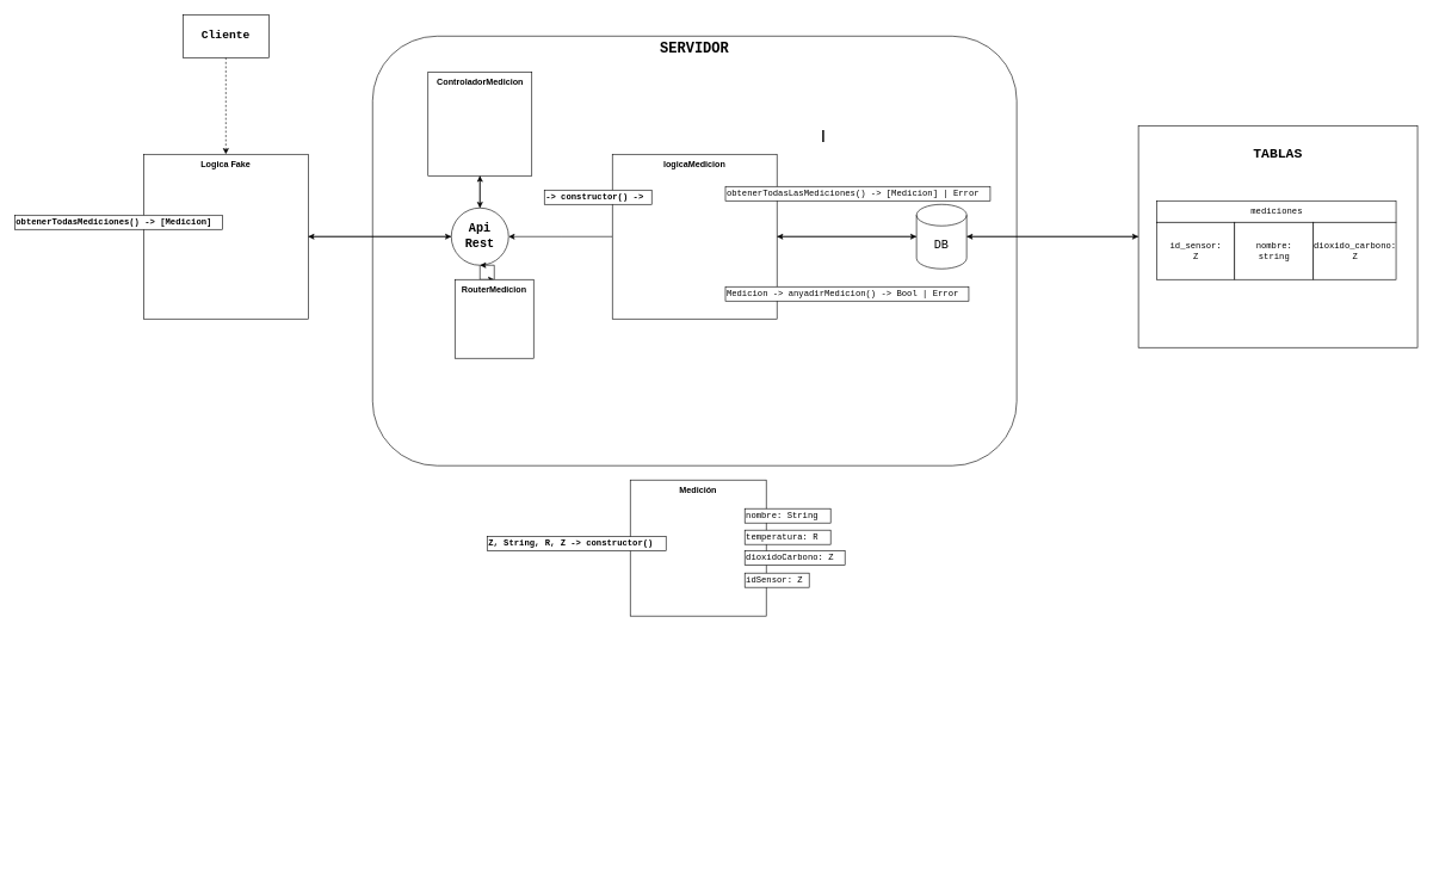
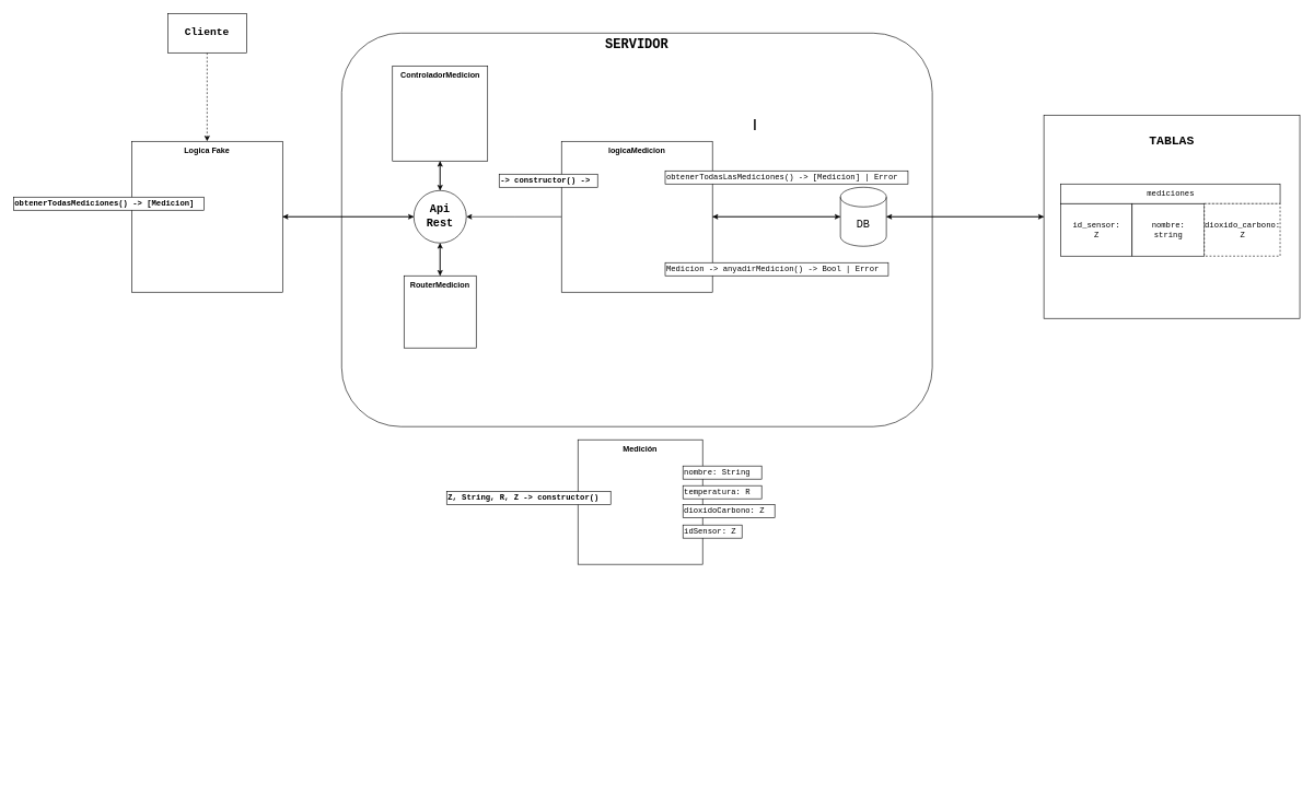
  <mxCell id="0" />
  <mxCell id="1" parent="0" />
  <mxCell id="2" value="&lt;font style=&quot;font-size: 19px&quot;&gt;&lt;b&gt;TABLAS&lt;br&gt;&lt;/b&gt;&lt;/font&gt;&lt;br&gt;&lt;br&gt;&lt;br&gt;&lt;br&gt;&lt;br&gt;&lt;br&gt;&lt;br&gt;&lt;br&gt;&lt;br&gt;&lt;br&gt;&lt;br&gt;&lt;br&gt;&lt;br&gt;&lt;br&gt;&lt;br&gt;&lt;br&gt;" style="rounded=0;whiteSpace=wrap;html=1;fontFamily=Courier New;" vertex="1" parent="1"><mxGeometry x="1590" y="175" width="390" height="310" as="geometry" /></mxCell>
  <mxCell id="3" value="SERVIDOR" style="rounded=1;whiteSpace=wrap;html=1;fontFamily=Courier New;fontSize=20;align=center;verticalAlign=top;fontStyle=1" vertex="1" parent="1"><mxGeometry x="520" y="50" width="900" height="600" as="geometry" /></mxCell>
  <mxCell id="4" style="edgeStyle=orthogonalEdgeStyle;rounded=0;orthogonalLoop=1;jettySize=auto;html=1;fontFamily=Courier New;fontSize=19;dashed=1;" edge="1" parent="1" source="5" target="7"><mxGeometry relative="1" as="geometry" /></mxCell>
  <mxCell id="5" value="&lt;font face=&quot;Courier New&quot;&gt;&lt;b style=&quot;font-size: 16px&quot;&gt;Cliente&lt;/b&gt;&lt;/font&gt;" style="rounded=0;whiteSpace=wrap;html=1;" vertex="1" parent="1"><mxGeometry x="255" y="20" width="120" height="60" as="geometry" /></mxCell>
  <mxCell id="6" style="edgeStyle=orthogonalEdgeStyle;rounded=0;orthogonalLoop=1;jettySize=auto;html=1;fontFamily=Courier New;fontSize=17;" edge="1" parent="1" source="7" target="12"><mxGeometry relative="1" as="geometry" /></mxCell>
  <mxCell id="7" value="Logica Fake" style="whiteSpace=wrap;html=1;aspect=fixed;verticalAlign=top;fontStyle=1" vertex="1" parent="1"><mxGeometry x="200" y="215" width="230" height="230" as="geometry" /></mxCell>
  <mxCell id="8" value="obtenerTodasMediciones() -&amp;gt; [Medicion]" style="rounded=0;whiteSpace=wrap;html=1;fontFamily=Courier New;align=left;verticalAlign=middle;fontStyle=1;autosize=1;" vertex="1" parent="1"><mxGeometry x="20" y="300" width="290" height="20" as="geometry" /></mxCell>
  <mxCell id="9" style="edgeStyle=orthogonalEdgeStyle;rounded=0;orthogonalLoop=1;jettySize=auto;html=1;fontFamily=Courier New;fontSize=17;" edge="1" parent="1" source="12" target="7"><mxGeometry relative="1" as="geometry" /></mxCell>
  <mxCell id="10" style="edgeStyle=orthogonalEdgeStyle;rounded=0;orthogonalLoop=1;jettySize=auto;html=1;entryX=0.5;entryY=0;entryDx=0;entryDy=0;fontFamily=Courier New;fontSize=19;" edge="1" parent="1" source="12" target="33"><mxGeometry relative="1" as="geometry" /></mxCell>
  <mxCell id="11" style="edgeStyle=orthogonalEdgeStyle;rounded=0;orthogonalLoop=1;jettySize=auto;html=1;entryX=0.5;entryY=1;entryDx=0;entryDy=0;fontFamily=Courier New;fontSize=19;" edge="1" parent="1" source="12" target="38"><mxGeometry relative="1" as="geometry" /></mxCell>
  <mxCell id="12" value="Api Rest" style="ellipse;whiteSpace=wrap;html=1;aspect=fixed;fontFamily=Courier New;fontSize=17;align=center;verticalAlign=middle;fontStyle=1" vertex="1" parent="1"><mxGeometry x="630" y="290" width="80" height="80" as="geometry" /></mxCell>
  <mxCell id="13" style="edgeStyle=orthogonalEdgeStyle;rounded=0;orthogonalLoop=1;jettySize=auto;html=1;entryX=0;entryY=0.5;entryDx=0;entryDy=0;entryPerimeter=0;fontFamily=Courier New;fontSize=17;" edge="1" parent="1" source="15" target="18"><mxGeometry relative="1" as="geometry" /></mxCell>
  <mxCell id="14" style="edgeStyle=orthogonalEdgeStyle;rounded=0;orthogonalLoop=1;jettySize=auto;html=1;fontFamily=Courier New;fontSize=17;" edge="1" parent="1" source="15"><mxGeometry relative="1" as="geometry"><mxPoint x="710" y="330" as="targetPoint" /></mxGeometry></mxCell>
  <mxCell id="15" value="logicaMedicion" style="whiteSpace=wrap;html=1;aspect=fixed;verticalAlign=top;fontStyle=1" vertex="1" parent="1"><mxGeometry x="855" y="215" width="230" height="230" as="geometry" /></mxCell>
  <mxCell id="16" style="edgeStyle=orthogonalEdgeStyle;rounded=0;orthogonalLoop=1;jettySize=auto;html=1;entryX=1;entryY=0.5;entryDx=0;entryDy=0;fontFamily=Courier New;fontSize=17;" edge="1" parent="1" source="18" target="15"><mxGeometry relative="1" as="geometry" /></mxCell>
  <mxCell id="17" style="edgeStyle=orthogonalEdgeStyle;rounded=0;orthogonalLoop=1;jettySize=auto;html=1;entryX=0;entryY=0.5;entryDx=0;entryDy=0;fontFamily=Courier New;fontSize=19;" edge="1" parent="1" source="18" target="2"><mxGeometry relative="1" as="geometry" /></mxCell>
  <mxCell id="18" value="DB" style="shape=cylinder3;whiteSpace=wrap;html=1;boundedLbl=1;backgroundOutline=1;size=15;fontFamily=Courier New;fontSize=17;align=center;verticalAlign=middle;" vertex="1" parent="1"><mxGeometry x="1280" y="285" width="70" height="90" as="geometry" /></mxCell>
  <mxCell id="19" value="|" style="text;html=1;strokeColor=none;fillColor=none;align=center;verticalAlign=middle;whiteSpace=wrap;rounded=0;fontFamily=Courier New;fontStyle=1;fontSize=19;" vertex="1" parent="1"><mxGeometry x="1130" y="180" width="40" height="20" as="geometry" /></mxCell>
  <mxCell id="20" value="Medición&lt;br&gt;" style="whiteSpace=wrap;html=1;aspect=fixed;verticalAlign=top;fontStyle=1" vertex="1" parent="1"><mxGeometry x="880" y="670" width="190" height="190" as="geometry" /></mxCell>
  <mxCell id="21" value="Z, String, R, Z -&amp;gt; constructor()" style="rounded=0;whiteSpace=wrap;html=1;fontFamily=Courier New;align=left;verticalAlign=middle;fontStyle=1;autosize=1;" vertex="1" parent="1"><mxGeometry x="680" y="749" width="250" height="20" as="geometry" /></mxCell>
  <mxCell id="22" style="edgeStyle=orthogonalEdgeStyle;rounded=0;orthogonalLoop=1;jettySize=auto;html=1;exitX=0.5;exitY=1;exitDx=0;exitDy=0;fontFamily=Courier New;" edge="1" parent="1"><mxGeometry relative="1" as="geometry"><mxPoint x="403.75" y="1210" as="sourcePoint" /><mxPoint x="403.75" y="1210" as="targetPoint" /></mxGeometry></mxCell>
  <mxCell id="23" value="mediciones" style="rounded=0;whiteSpace=wrap;html=1;fontFamily=Courier New;" vertex="1" parent="1"><mxGeometry x="1615.5" y="280" width="334.5" height="30" as="geometry" /></mxCell>
  <mxCell id="24" value="id_sensor:&lt;br&gt;Z" style="rounded=0;whiteSpace=wrap;html=1;fontFamily=Courier New;" vertex="1" parent="1"><mxGeometry x="1615.5" y="310" width="109" height="80" as="geometry" /></mxCell>
  <mxCell id="25" value="nombre:&lt;br&gt;string" style="rounded=0;whiteSpace=wrap;html=1;fontFamily=Courier New;" vertex="1" parent="1"><mxGeometry x="1724.5" y="310" width="110" height="80" as="geometry" /></mxCell>
- <mxCell id="26" value="dioxido_carbono:&lt;br&gt;Z" style="rounded=0;whiteSpace=wrap;html=1;fontFamily=Courier New;" vertex="1" parent="1"><mxGeometry x="1834.5" y="310" width="115.5" height="80" as="geometry" /></mxCell>
+ <mxCell id="26" value="dioxido_carbono:&lt;br&gt;Z" style="rounded=0;whiteSpace=wrap;html=1;fontFamily=Courier New;dashed=1;" vertex="1" parent="1"><mxGeometry x="1834.5" y="310" width="115.5" height="80" as="geometry" /></mxCell>
  <mxCell id="27" style="edgeStyle=orthogonalEdgeStyle;rounded=0;orthogonalLoop=1;jettySize=auto;html=1;entryX=1;entryY=0.5;entryDx=0;entryDy=0;entryPerimeter=0;fontFamily=Courier New;fontSize=19;" edge="1" parent="1" source="2" target="18"><mxGeometry relative="1" as="geometry" /></mxCell>
  <mxCell id="28" value="&lt;span style=&quot;font-weight: 400 ; text-align: center&quot;&gt;nombre: String&lt;/span&gt;" style="rounded=0;whiteSpace=wrap;html=1;fontFamily=Courier New;align=left;verticalAlign=middle;fontStyle=1;autosize=1;" vertex="1" parent="1"><mxGeometry x="1040" y="710" width="120" height="20" as="geometry" /></mxCell>
  <mxCell id="29" value="&lt;span style=&quot;font-weight: 400 ; text-align: center&quot;&gt;temperatura: R&lt;/span&gt;" style="rounded=0;whiteSpace=wrap;html=1;fontFamily=Courier New;align=left;verticalAlign=middle;fontStyle=1;autosize=1;" vertex="1" parent="1"><mxGeometry x="1040" y="740" width="120" height="20" as="geometry" /></mxCell>
  <mxCell id="30" value="&lt;span style=&quot;font-weight: 400 ; text-align: center&quot;&gt;dioxidoCarbono: Z&lt;/span&gt;" style="rounded=0;whiteSpace=wrap;html=1;fontFamily=Courier New;align=left;verticalAlign=middle;fontStyle=1;autosize=1;" vertex="1" parent="1"><mxGeometry x="1040" y="769" width="140" height="20" as="geometry" /></mxCell>
  <mxCell id="31" value="&lt;span style=&quot;font-weight: 400 ; text-align: center&quot;&gt;idSensor: Z&lt;/span&gt;" style="rounded=0;whiteSpace=wrap;html=1;fontFamily=Courier New;align=left;verticalAlign=middle;fontStyle=1;autosize=1;" vertex="1" parent="1"><mxGeometry x="1040" y="800" width="90" height="20" as="geometry" /></mxCell>
  <mxCell id="32" style="edgeStyle=orthogonalEdgeStyle;rounded=0;orthogonalLoop=1;jettySize=auto;html=1;fontFamily=Courier New;fontSize=19;" edge="1" parent="1" source="33" target="12"><mxGeometry relative="1" as="geometry" /></mxCell>
- <mxCell id="33" value="RouterMedicion" style="whiteSpace=wrap;html=1;aspect=fixed;verticalAlign=top;fontStyle=1" vertex="1" parent="1"><mxGeometry x="635" y="390" width="110" height="110" as="geometry" /></mxCell>
+ <mxCell id="33" value="RouterMedicion" style="whiteSpace=wrap;html=1;aspect=fixed;verticalAlign=top;fontStyle=1" vertex="1" parent="1"><mxGeometry x="615" y="420" width="110" height="110" as="geometry" /></mxCell>
  <mxCell id="34" value="-&amp;gt; constructor() -&amp;gt;" style="rounded=0;whiteSpace=wrap;html=1;fontFamily=Courier New;align=left;verticalAlign=middle;fontStyle=1;autosize=1;" vertex="1" parent="1"><mxGeometry x="760" y="265" width="150" height="20" as="geometry" /></mxCell>
  <mxCell id="35" value="&lt;span style=&quot;font-weight: 400 ; text-align: center&quot;&gt;obtenerTodasLasMediciones() -&amp;gt; [Medicion] | Error&lt;/span&gt;" style="rounded=0;whiteSpace=wrap;html=1;fontFamily=Courier New;align=left;verticalAlign=middle;fontStyle=1;autosize=1;" vertex="1" parent="1"><mxGeometry x="1013" y="260" width="370" height="20" as="geometry" /></mxCell>
  <mxCell id="36" value="&lt;span style=&quot;font-weight: 400 ; text-align: center&quot;&gt;Medicion -&amp;gt; anyadirMedicion() -&amp;gt; Bool | Error&lt;/span&gt;" style="rounded=0;whiteSpace=wrap;html=1;fontFamily=Courier New;align=left;verticalAlign=middle;fontStyle=1;autosize=1;" vertex="1" parent="1"><mxGeometry x="1013" y="400" width="340" height="20" as="geometry" /></mxCell>
  <mxCell id="37" style="edgeStyle=orthogonalEdgeStyle;rounded=0;orthogonalLoop=1;jettySize=auto;html=1;entryX=0.5;entryY=0;entryDx=0;entryDy=0;fontFamily=Courier New;fontSize=19;" edge="1" parent="1" source="38" target="12"><mxGeometry relative="1" as="geometry" /></mxCell>
  <mxCell id="38" value="ControladorMedicion" style="whiteSpace=wrap;html=1;aspect=fixed;verticalAlign=top;fontStyle=1" vertex="1" parent="1"><mxGeometry x="597.5" y="100" width="145" height="145" as="geometry" /></mxCell>
